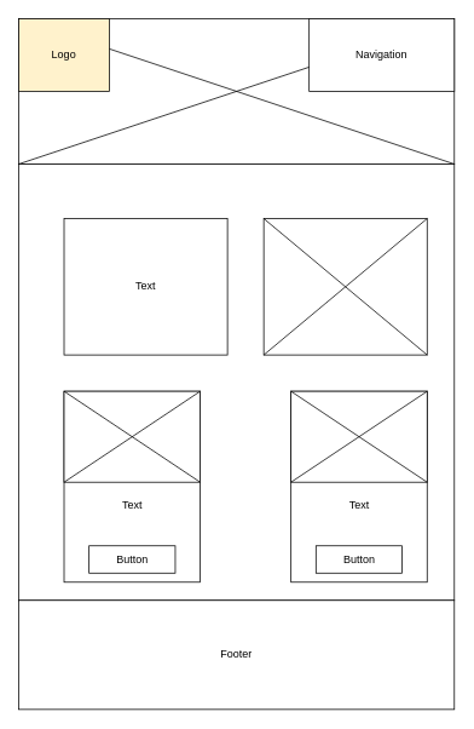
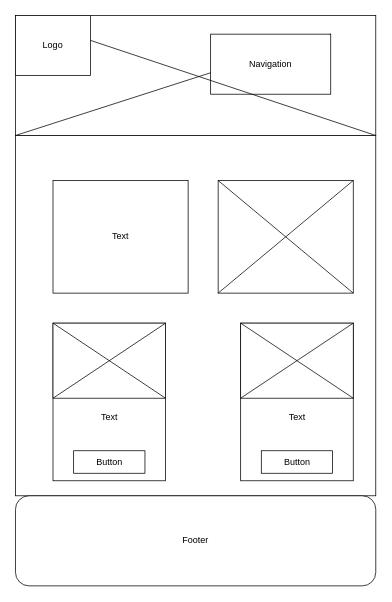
  <mxCell id="0" />
  <mxCell id="1" parent="0" />
  <mxCell id="2" value="" style="rounded=0;whiteSpace=wrap;html=1;" vertex="1" parent="1"><mxGeometry x="20" y="20" width="480" height="160" as="geometry" /></mxCell>
  <mxCell id="3" value="" style="endArrow=none;html=1;exitX=0;exitY=1;exitDx=0;exitDy=0;entryX=1;entryY=0;entryDx=0;entryDy=0;" edge="1" parent="1" source="2" target="4"><mxGeometry width="50" height="50" relative="1" as="geometry"><mxPoint x="250" y="310" as="sourcePoint" /><mxPoint x="300" y="260" as="targetPoint" /></mxGeometry></mxCell>
- <mxCell id="4" value="Navigation" style="rounded=0;whiteSpace=wrap;html=1;" vertex="1" parent="1"><mxGeometry x="340" y="20" width="160" height="80" as="geometry" /></mxCell>
+ <mxCell id="4" value="Navigation" style="rounded=0;whiteSpace=wrap;html=1;" vertex="1" parent="1"><mxGeometry x="280" y="45" width="160" height="80" as="geometry" /></mxCell>
  <mxCell id="5" value="" style="endArrow=none;html=1;entryX=1;entryY=1;entryDx=0;entryDy=0;exitX=0;exitY=0;exitDx=0;exitDy=0;" edge="1" parent="1" source="6" target="2"><mxGeometry width="50" height="50" relative="1" as="geometry"><mxPoint x="250" y="310" as="sourcePoint" /><mxPoint x="300" y="260" as="targetPoint" /></mxGeometry></mxCell>
- <mxCell id="6" value="Logo" style="rounded=0;whiteSpace=wrap;html=1;fillColor=#fff2cc;" vertex="1" parent="1"><mxGeometry x="20" y="20" width="100" height="80" as="geometry" /></mxCell>
+ <mxCell id="6" value="Logo" style="rounded=0;whiteSpace=wrap;html=1;" vertex="1" parent="1"><mxGeometry x="20" y="20" width="100" height="80" as="geometry" /></mxCell>
  <mxCell id="7" value="" style="rounded=0;whiteSpace=wrap;html=1;" vertex="1" parent="1"><mxGeometry x="20" y="180" width="480" height="480" as="geometry" /></mxCell>
- <mxCell id="8" value="Footer" style="rounded=0;whiteSpace=wrap;html=1;" vertex="1" parent="1"><mxGeometry x="20" y="660" width="480" height="120" as="geometry" /></mxCell>
+ <mxCell id="8" value="Footer" style="whiteSpace=wrap;html=1;rounded=1;" vertex="1" parent="1"><mxGeometry x="20" y="660" width="480" height="120" as="geometry" /></mxCell>
  <mxCell id="9" value="Text" style="rounded=0;whiteSpace=wrap;html=1;" vertex="1" parent="1"><mxGeometry x="70" y="240" width="180" height="150" as="geometry" /></mxCell>
  <mxCell id="10" value="" style="rounded=0;whiteSpace=wrap;html=1;" vertex="1" parent="1"><mxGeometry x="290" y="240" width="180" height="150" as="geometry" /></mxCell>
  <mxCell id="11" value="" style="endArrow=none;html=1;entryX=0;entryY=0;entryDx=0;entryDy=0;exitX=1;exitY=1;exitDx=0;exitDy=0;" edge="1" parent="1" source="10" target="10"><mxGeometry width="50" height="50" relative="1" as="geometry"><mxPoint x="240" y="470" as="sourcePoint" /><mxPoint x="290" y="420" as="targetPoint" /></mxGeometry></mxCell>
  <mxCell id="12" value="" style="endArrow=none;html=1;entryX=0;entryY=1;entryDx=0;entryDy=0;exitX=1;exitY=0;exitDx=0;exitDy=0;" edge="1" parent="1" source="10" target="10"><mxGeometry width="50" height="50" relative="1" as="geometry"><mxPoint x="480" y="400" as="sourcePoint" /><mxPoint x="300" y="250" as="targetPoint" /></mxGeometry></mxCell>
  <mxCell id="13" value="" style="rounded=0;whiteSpace=wrap;html=1;" vertex="1" parent="1"><mxGeometry x="70" y="430" width="150" height="210" as="geometry" /></mxCell>
  <mxCell id="14" value="" style="rounded=0;whiteSpace=wrap;html=1;" vertex="1" parent="1"><mxGeometry x="70" y="430" width="150" height="100" as="geometry" /></mxCell>
  <mxCell id="15" value="" style="endArrow=none;html=1;exitX=0;exitY=0;exitDx=0;exitDy=0;" edge="1" parent="1" source="14"><mxGeometry width="50" height="50" relative="1" as="geometry"><mxPoint x="240" y="470" as="sourcePoint" /><mxPoint x="220" y="530" as="targetPoint" /></mxGeometry></mxCell>
  <mxCell id="16" value="" style="endArrow=none;html=1;entryX=1;entryY=0;entryDx=0;entryDy=0;" edge="1" parent="1" target="14"><mxGeometry width="50" height="50" relative="1" as="geometry"><mxPoint x="70" y="530" as="sourcePoint" /><mxPoint x="230" y="545" as="targetPoint" /></mxGeometry></mxCell>
  <mxCell id="17" value="Button" style="rounded=0;whiteSpace=wrap;html=1;" vertex="1" parent="1"><mxGeometry x="97.5" y="600" width="95" height="30" as="geometry" /></mxCell>
  <mxCell id="18" value="Text" style="text;html=1;align=center;verticalAlign=middle;resizable=0;points=[];autosize=1;" vertex="1" parent="1"><mxGeometry x="125" y="545" width="40" height="20" as="geometry" /></mxCell>
  <mxCell id="19" value="" style="rounded=0;whiteSpace=wrap;html=1;" vertex="1" parent="1"><mxGeometry x="320" y="430" width="150" height="210" as="geometry" /></mxCell>
  <mxCell id="20" value="" style="rounded=0;whiteSpace=wrap;html=1;" vertex="1" parent="1"><mxGeometry x="320" y="430" width="150" height="100" as="geometry" /></mxCell>
  <mxCell id="21" value="" style="endArrow=none;html=1;exitX=0;exitY=0;exitDx=0;exitDy=0;" edge="1" parent="1"><mxGeometry width="50" height="50" relative="1" as="geometry"><mxPoint x="320" y="430" as="sourcePoint" /><mxPoint x="470" y="530" as="targetPoint" /></mxGeometry></mxCell>
  <mxCell id="22" value="" style="endArrow=none;html=1;entryX=1;entryY=0;entryDx=0;entryDy=0;" edge="1" parent="1"><mxGeometry width="50" height="50" relative="1" as="geometry"><mxPoint x="320" y="530" as="sourcePoint" /><mxPoint x="470" y="430" as="targetPoint" /></mxGeometry></mxCell>
  <mxCell id="23" value="Button" style="rounded=0;whiteSpace=wrap;html=1;" vertex="1" parent="1"><mxGeometry x="347.5" y="600" width="95" height="30" as="geometry" /></mxCell>
  <mxCell id="24" value="Text" style="text;html=1;align=center;verticalAlign=middle;resizable=0;points=[];autosize=1;" vertex="1" parent="1"><mxGeometry x="375" y="545" width="40" height="20" as="geometry" /></mxCell>
